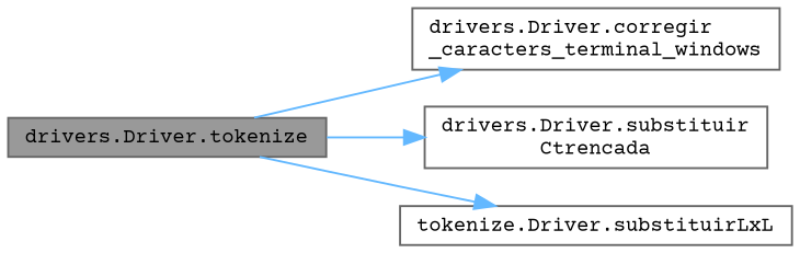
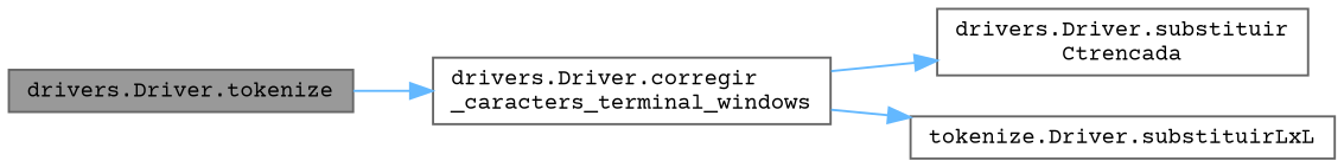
  digraph {
    fontname="Courier Prime"
    rankdir=LR
    node [color=grey40 fillcolor=white fontname="Courier Prime" fontsize=10 shape=box style=filled]
    edge [color=steelblue1 fontname="Courier Prime" fontsize=10 labelfontname=Helvetica labelfontsize=10 style=solid]
    n1 [color=gray40 fillcolor=grey60 fontcolor=black height=0.2 label="drivers.Driver.tokenize" width=0.4]
    n2 [height=0.2 label="drivers.Driver.corregir\l_caracters_terminal_windows" width=0.4]
    n3 [height=0.2 label="drivers.Driver.substituir\lCtrencada" width=0.4]
    n4 [height=0.2 label="tokenize.Driver.substituirLxL" width=0.4]
    n1 -> n2
-   n1 -> n3
-   n1 -> n4
+   n2 -> n3
+   n2 -> n4
  }
